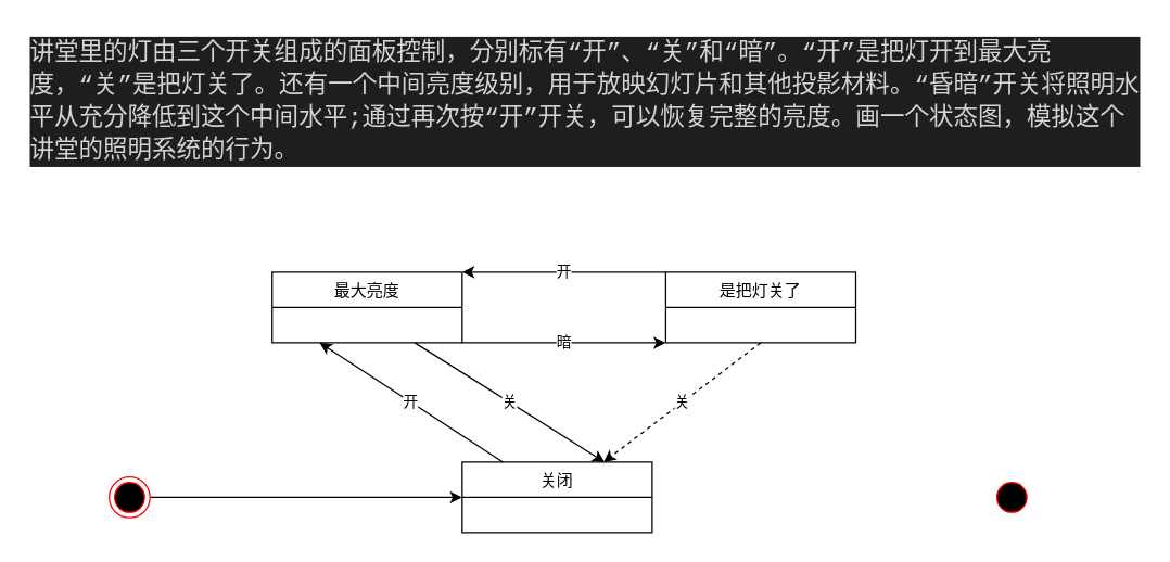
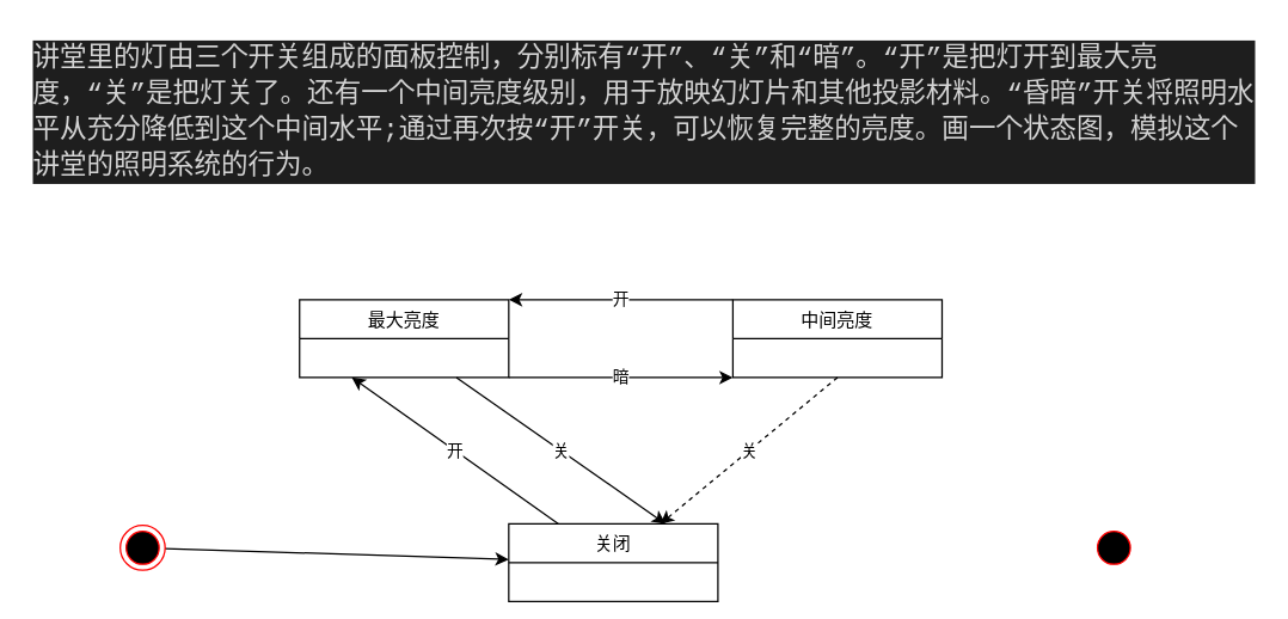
  <mxCell id="0" />
  <mxCell id="1" parent="0" />
  <mxCell id="2" value="&lt;div style=&quot;color: rgb(212, 212, 212); background-color: rgb(30, 30, 30); font-family: consolas, &amp;quot;courier new&amp;quot;, monospace; font-weight: normal; font-size: 18px; line-height: 24px;&quot;&gt;&lt;div&gt;&lt;span style=&quot;color: #d4d4d4&quot;&gt;讲堂里的灯由三个开关组成的面板控制，分别标有“开”、“关”和“暗”。“开”是把灯开到最大亮度，“关”是把灯关了。还有一个中间亮度级别，用于放映幻灯片和其他投影材料。“昏暗”开关将照明水平从充分降低到这个中间水平;通过再次按“开”开关，可以恢复完整的亮度。画一个状态图，模拟这个讲堂的照明系统的行为。&lt;/span&gt;&lt;/div&gt;&lt;/div&gt;" style="text;whiteSpace=wrap;html=1;" vertex="1" parent="1"><mxGeometry width="820" height="100" as="geometry" x="20" y="20" /></mxCell>
  <mxCell id="3" style="edgeStyle=none;html=1;" edge="1" parent="1" source="4" target="10"><mxGeometry relative="1" as="geometry" /></mxCell>
  <mxCell id="4" value="" style="ellipse;html=1;shape=endState;fillColor=#000000;strokeColor=#ff0000;" vertex="1" parent="1"><mxGeometry x="80" y="351" width="30" height="30" as="geometry" /></mxCell>
  <mxCell id="5" value="" style="ellipse;html=1;shape=startState;fillColor=#000000;strokeColor=#ff0000;" vertex="1" parent="1"><mxGeometry x="730" y="351" width="30" height="30" as="geometry" /></mxCell>
  <mxCell id="6" value="关" style="edgeStyle=none;html=1;exitX=0.75;exitY=1;exitDx=0;exitDy=0;entryX=0.75;entryY=0;entryDx=0;entryDy=0;" edge="1" parent="1" source="8" target="10"><mxGeometry relative="1" as="geometry" /></mxCell>
  <mxCell id="7" value="暗" style="edgeStyle=none;html=1;exitX=1;exitY=1;exitDx=0;exitDy=0;entryX=0;entryY=1;entryDx=0;entryDy=0;" edge="1" parent="1" source="8" target="13"><mxGeometry relative="1" as="geometry" /></mxCell>
  <mxCell id="8" value="最大亮度" style="swimlane;fontStyle=0;childLayout=stackLayout;horizontal=1;startSize=26;fillColor=none;horizontalStack=0;resizeParent=1;resizeParentMax=0;resizeLast=0;collapsible=1;marginBottom=0;" vertex="1" parent="1"><mxGeometry x="200" y="200" width="140" height="52" as="geometry" /></mxCell>
  <mxCell id="9" value="开" style="edgeStyle=none;html=1;entryX=0.25;entryY=1;entryDx=0;entryDy=0;" edge="1" parent="1" source="10" target="8"><mxGeometry relative="1" as="geometry" /></mxCell>
- <mxCell id="10" value="关闭" style="swimlane;fontStyle=0;childLayout=stackLayout;horizontal=1;startSize=26;fillColor=none;horizontalStack=0;resizeParent=1;resizeParentMax=0;resizeLast=0;collapsible=1;marginBottom=0;" vertex="1" parent="1"><mxGeometry x="340" y="340" width="140" height="52" as="geometry" /></mxCell>
+ <mxCell id="10" value="关闭" style="swimlane;fontStyle=0;childLayout=stackLayout;horizontal=1;startSize=26;fillColor=none;horizontalStack=0;resizeParent=1;resizeParentMax=0;resizeLast=0;collapsible=1;marginBottom=0;" vertex="1" parent="1"><mxGeometry x="340" y="350" width="140" height="52" as="geometry" /></mxCell>
  <mxCell id="11" value="关" style="edgeStyle=none;html=1;exitX=0.5;exitY=1;exitDx=0;exitDy=0;dashed=1;" edge="1" parent="1" source="13" target="10"><mxGeometry relative="1" as="geometry" /></mxCell>
  <mxCell id="12" value="开" style="edgeStyle=none;html=1;exitX=0;exitY=0;exitDx=0;exitDy=0;entryX=1;entryY=0;entryDx=0;entryDy=0;" edge="1" parent="1" source="13" target="8"><mxGeometry relative="1" as="geometry" /></mxCell>
- <mxCell id="13" value="是把灯关了" style="swimlane;fontStyle=0;childLayout=stackLayout;horizontal=1;startSize=26;fillColor=none;horizontalStack=0;resizeParent=1;resizeParentMax=0;resizeLast=0;collapsible=1;marginBottom=0;" vertex="1" parent="1"><mxGeometry x="490" y="200" width="140" height="52" as="geometry" /></mxCell>
+ <mxCell id="13" value="中间亮度" style="swimlane;fontStyle=0;childLayout=stackLayout;horizontal=1;startSize=26;fillColor=none;horizontalStack=0;resizeParent=1;resizeParentMax=0;resizeLast=0;collapsible=1;marginBottom=0;" vertex="1" parent="1"><mxGeometry x="490" y="200" width="140" height="52" as="geometry" /></mxCell>
